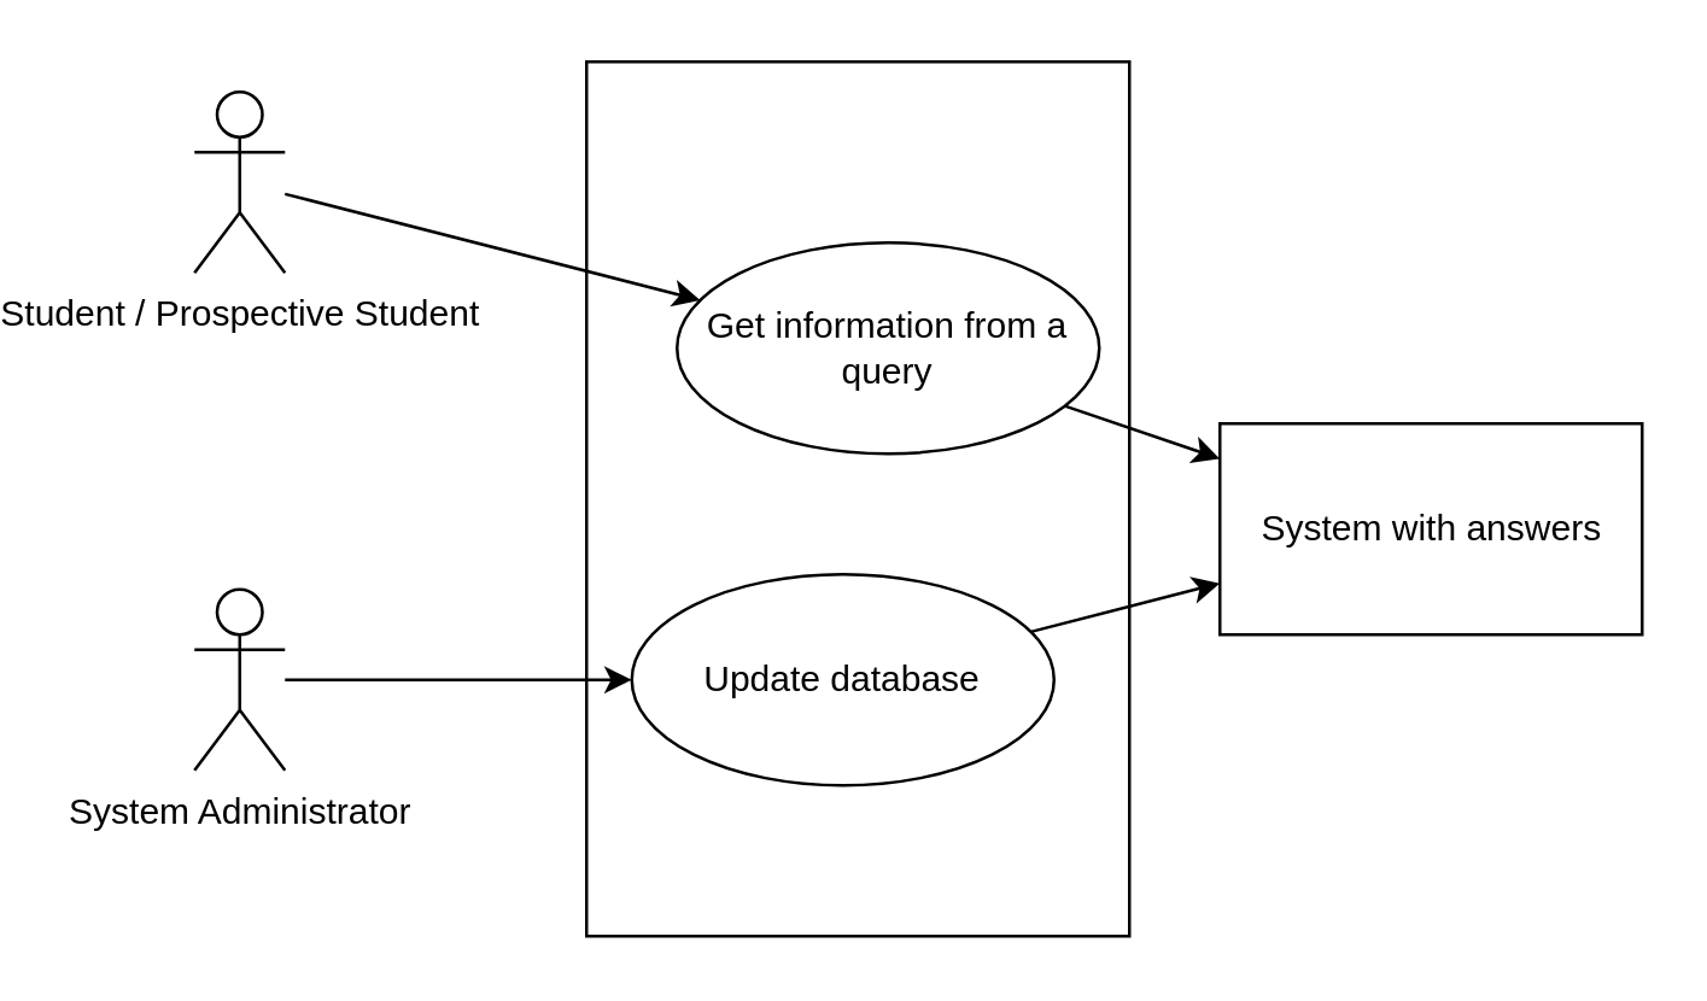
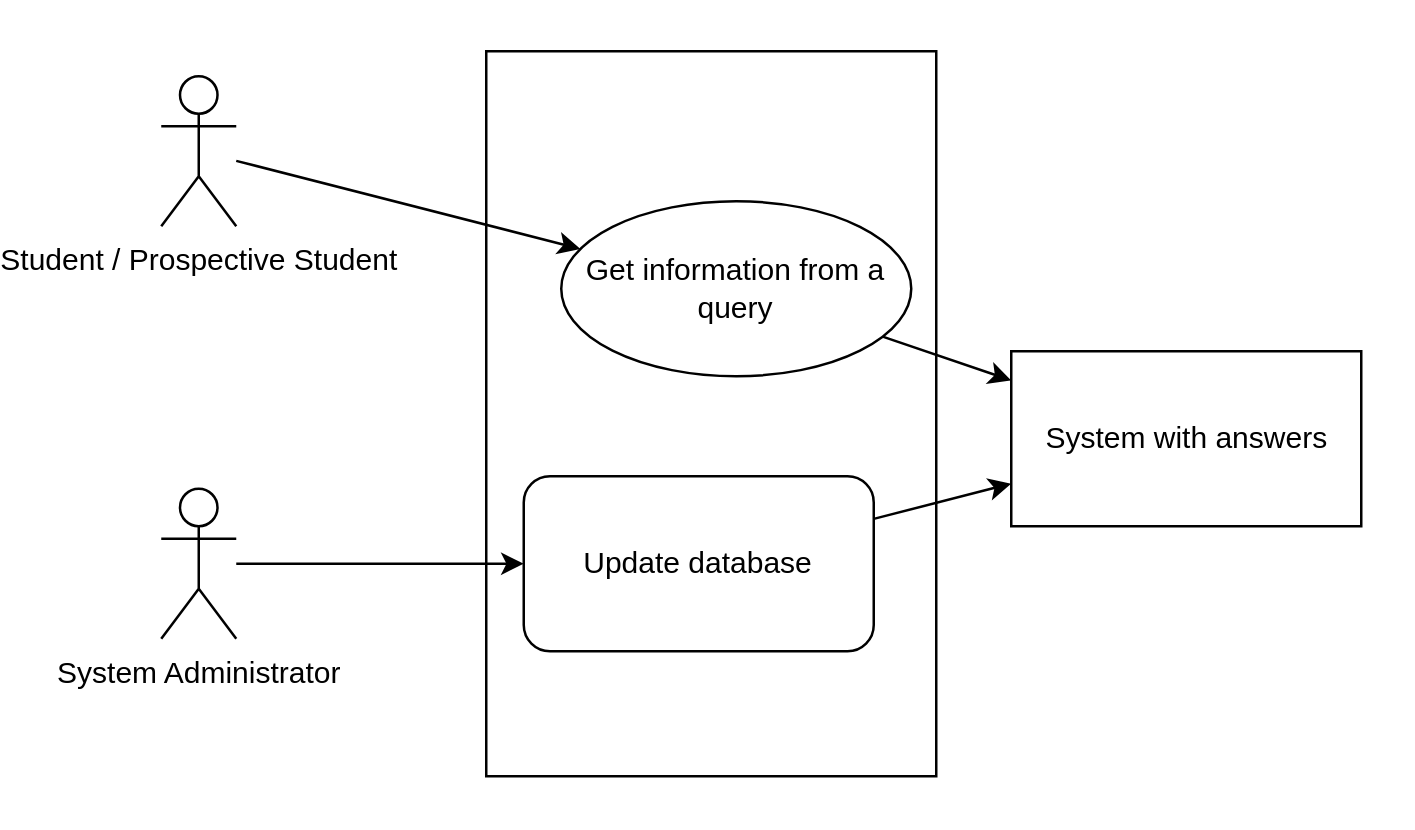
  <mxCell id="0" />
  <mxCell id="1" parent="0" />
  <mxCell id="2" value="" style="rounded=0;whiteSpace=wrap;html=1;" vertex="1" parent="1"><mxGeometry x="150" y="20" width="180" height="290" as="geometry" /></mxCell>
  <mxCell id="3" style="edgeStyle=none;html=1;" edge="1" parent="1" source="4" target="11"><mxGeometry relative="1" as="geometry" /></mxCell>
  <mxCell id="4" value="Get information from a query" style="ellipse;whiteSpace=wrap;html=1;" parent="1" vertex="1"><mxGeometry x="180" y="80" width="140" height="70" as="geometry" /></mxCell>
  <mxCell id="5" style="edgeStyle=none;html=1;" edge="1" parent="1" source="6" target="4"><mxGeometry relative="1" as="geometry" /></mxCell>
  <mxCell id="6" value="Student / Prospective Student" style="shape=umlActor;verticalLabelPosition=bottom;verticalAlign=top;html=1;" vertex="1" parent="1"><mxGeometry x="20" y="30" width="30" height="60" as="geometry" /></mxCell>
  <mxCell id="7" style="edgeStyle=none;html=1;" edge="1" parent="1" source="8" target="11"><mxGeometry relative="1" as="geometry" /></mxCell>
- <mxCell id="8" value="Update database" style="ellipse;whiteSpace=wrap;html=1;" vertex="1" parent="1"><mxGeometry x="165" y="190" width="140" height="70" as="geometry" /></mxCell>
+ <mxCell id="8" value="Update database" style="whiteSpace=wrap;html=1;rounded=1;" vertex="1" parent="1"><mxGeometry x="165" y="190" width="140" height="70" as="geometry" /></mxCell>
  <mxCell id="9" style="edgeStyle=none;html=1;" edge="1" parent="1" source="10" target="8"><mxGeometry relative="1" as="geometry" /></mxCell>
  <mxCell id="10" value="System Administrator" style="shape=umlActor;verticalLabelPosition=bottom;verticalAlign=top;html=1;" vertex="1" parent="1"><mxGeometry x="20" y="195" width="30" height="60" as="geometry" /></mxCell>
  <mxCell id="11" value="System with answers" style="html=1;align=center;verticalAlign=middle;dashed=0;" vertex="1" parent="1"><mxGeometry x="360" y="140" width="140" height="70" as="geometry" /></mxCell>
